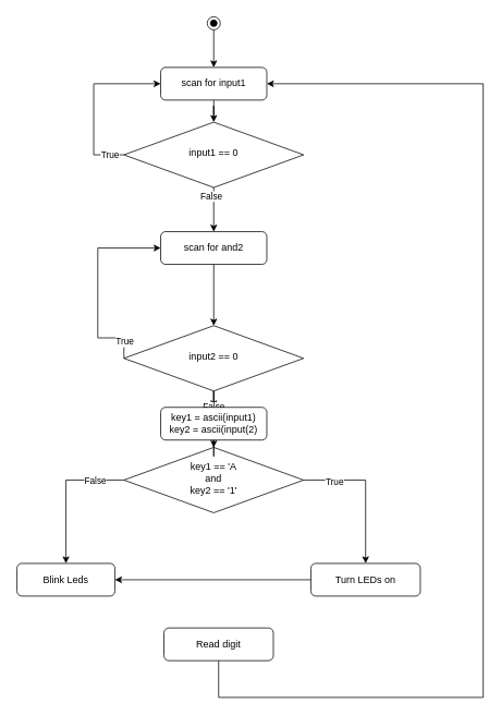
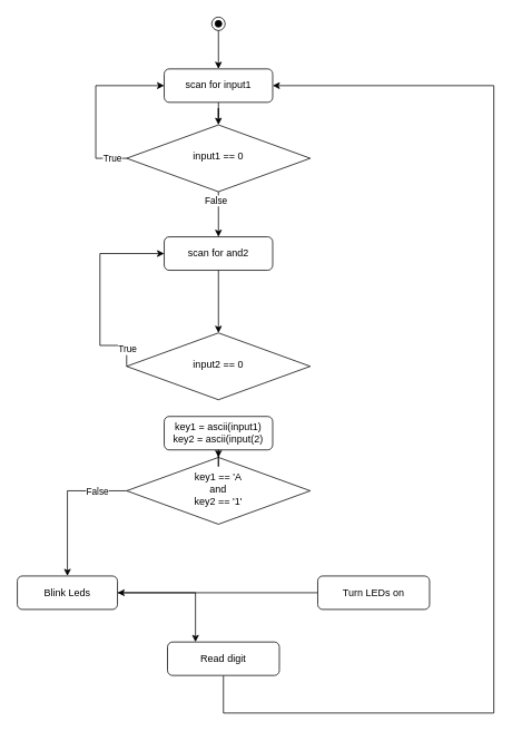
  <mxCell id="0" />
  <mxCell id="1" parent="0" />
  <mxCell id="2" style="edgeStyle=orthogonalEdgeStyle;rounded=0;orthogonalLoop=1;jettySize=auto;html=1;entryX=0.5;entryY=0;entryDx=0;entryDy=0;exitX=0.5;exitY=1;exitDx=0;exitDy=0;" parent="1" source="17" target="11" edge="1"><mxGeometry relative="1" as="geometry"><mxPoint x="261" y="36" as="sourcePoint" /></mxGeometry></mxCell>
  <mxCell id="3" style="edgeStyle=orthogonalEdgeStyle;rounded=0;orthogonalLoop=1;jettySize=auto;html=1;entryX=0.5;entryY=0;entryDx=0;entryDy=0;" parent="1" source="7" target="9" edge="1"><mxGeometry relative="1" as="geometry" /></mxCell>
  <mxCell id="4" value="False" style="edgeLabel;html=1;align=center;verticalAlign=middle;resizable=0;points=[];" vertex="1" connectable="0" parent="3"><mxGeometry x="-0.594" relative="1" as="geometry"><mxPoint x="-1" as="offset" /></mxGeometry></mxCell>
- <mxCell id="5" style="edgeStyle=orthogonalEdgeStyle;rounded=0;orthogonalLoop=1;jettySize=auto;html=1;" parent="1" source="7" target="13" edge="1"><mxGeometry relative="1" as="geometry" /></mxCell>
- <mxCell id="6" value="True" style="edgeLabel;html=1;align=center;verticalAlign=middle;resizable=0;points=[];" vertex="1" connectable="0" parent="5"><mxGeometry x="-0.569" y="-2" relative="1" as="geometry"><mxPoint x="-1" as="offset" /></mxGeometry></mxCell>
  <mxCell id="7" value="key1 == 'A&lt;br&gt;and&lt;br&gt;key2 == '1'" style="rhombus;whiteSpace=wrap;html=1;shadow=0;fontFamily=Helvetica;fontSize=12;align=center;strokeWidth=1;spacing=6;spacingTop=-4;" parent="1" vertex="1"><mxGeometry x="151" y="547" width="220" height="80" as="geometry" /></mxCell>
+ <mxCell id="8" style="edgeStyle=orthogonalEdgeStyle;rounded=0;orthogonalLoop=1;jettySize=auto;html=1;entryX=0.25;entryY=0;entryDx=0;entryDy=0;" parent="1" source="9" target="15" edge="1"><mxGeometry relative="1" as="geometry" /></mxCell>
  <mxCell id="9" value="Blink Leds" style="rounded=1;whiteSpace=wrap;html=1;fontSize=12;glass=0;strokeWidth=1;shadow=0;" parent="1" vertex="1"><mxGeometry x="20" y="689" width="120" height="40" as="geometry" /></mxCell>
  <mxCell id="10" style="edgeStyle=orthogonalEdgeStyle;rounded=0;orthogonalLoop=1;jettySize=auto;html=1;" edge="1" parent="1" source="11" target="23"><mxGeometry relative="1" as="geometry" /></mxCell>
  <mxCell id="11" value="scan for input1" style="rounded=1;whiteSpace=wrap;html=1;" parent="1" vertex="1"><mxGeometry x="196" y="82" width="130" height="40" as="geometry" /></mxCell>
  <mxCell id="12" style="edgeStyle=orthogonalEdgeStyle;rounded=0;orthogonalLoop=1;jettySize=auto;html=1;" parent="1" source="13" target="9" edge="1"><mxGeometry relative="1" as="geometry" /></mxCell>
  <mxCell id="13" value="Turn LEDs on" style="rounded=1;whiteSpace=wrap;html=1;fontSize=12;glass=0;strokeWidth=1;shadow=0;" parent="1" vertex="1"><mxGeometry x="380" y="689" width="134" height="40" as="geometry" /></mxCell>
  <mxCell id="14" style="edgeStyle=orthogonalEdgeStyle;rounded=0;orthogonalLoop=1;jettySize=auto;html=1;exitX=0.5;exitY=1;exitDx=0;exitDy=0;entryX=1;entryY=0.5;entryDx=0;entryDy=0;" edge="1" parent="1" source="15" target="11"><mxGeometry relative="1" as="geometry"><Array as="points"><mxPoint x="267" y="853" /><mxPoint x="591" y="853" /><mxPoint x="591" y="102" /></Array></mxGeometry></mxCell>
  <mxCell id="15" value="Read digit" style="rounded=1;whiteSpace=wrap;html=1;fontSize=12;glass=0;strokeWidth=1;shadow=0;" parent="1" vertex="1"><mxGeometry x="200" y="768" width="134" height="40" as="geometry" /></mxCell>
  <mxCell id="16" value="" style="group" parent="1" vertex="1" connectable="0"><mxGeometry x="253" y="20" width="16" height="16" as="geometry" /></mxCell>
  <mxCell id="17" value="" style="ellipse;whiteSpace=wrap;html=1;aspect=fixed;" parent="16" vertex="1"><mxGeometry width="16" height="16" as="geometry" /></mxCell>
  <mxCell id="18" value="" style="ellipse;whiteSpace=wrap;html=1;aspect=fixed;fillColor=#000000;" parent="16" vertex="1"><mxGeometry x="4" y="4" width="8" height="8" as="geometry" /></mxCell>
  <mxCell id="19" style="edgeStyle=orthogonalEdgeStyle;rounded=0;orthogonalLoop=1;jettySize=auto;html=1;exitX=0;exitY=0.5;exitDx=0;exitDy=0;entryX=0;entryY=0.5;entryDx=0;entryDy=0;" edge="1" parent="1" source="23" target="11"><mxGeometry relative="1" as="geometry"><Array as="points"><mxPoint x="114" y="189" /><mxPoint x="114" y="102" /></Array></mxGeometry></mxCell>
  <mxCell id="20" value="True" style="edgeLabel;html=1;align=center;verticalAlign=middle;resizable=0;points=[];" vertex="1" connectable="0" parent="19"><mxGeometry x="-0.821" relative="1" as="geometry"><mxPoint as="offset" /></mxGeometry></mxCell>
  <mxCell id="21" style="edgeStyle=orthogonalEdgeStyle;rounded=0;orthogonalLoop=1;jettySize=auto;html=1;" edge="1" parent="1" source="23" target="25"><mxGeometry relative="1" as="geometry" /></mxCell>
  <mxCell id="22" value="False" style="edgeLabel;html=1;align=center;verticalAlign=middle;resizable=0;points=[];" vertex="1" connectable="0" parent="21"><mxGeometry x="-0.636" y="-4" relative="1" as="geometry"><mxPoint as="offset" /></mxGeometry></mxCell>
  <mxCell id="23" value="input1 == 0" style="rhombus;whiteSpace=wrap;html=1;shadow=0;fontFamily=Helvetica;fontSize=12;align=center;strokeWidth=1;spacing=6;spacingTop=-4;" vertex="1" parent="1"><mxGeometry x="151" y="149" width="220" height="80" as="geometry" /></mxCell>
  <mxCell id="24" style="edgeStyle=orthogonalEdgeStyle;rounded=0;orthogonalLoop=1;jettySize=auto;html=1;" edge="1" source="25" target="30" parent="1"><mxGeometry relative="1" as="geometry" /></mxCell>
  <mxCell id="25" value="scan for and2" style="rounded=1;whiteSpace=wrap;html=1;" vertex="1" parent="1"><mxGeometry x="196" y="283" width="130" height="40" as="geometry" /></mxCell>
  <mxCell id="26" style="edgeStyle=orthogonalEdgeStyle;rounded=0;orthogonalLoop=1;jettySize=auto;html=1;exitX=0;exitY=0.5;exitDx=0;exitDy=0;entryX=0;entryY=0.5;entryDx=0;entryDy=0;" edge="1" source="30" target="25" parent="1"><mxGeometry relative="1" as="geometry"><Array as="points"><mxPoint x="119" y="413" /><mxPoint x="119" y="303" /></Array></mxGeometry></mxCell>
  <mxCell id="27" value="True" style="edgeLabel;html=1;align=center;verticalAlign=middle;resizable=0;points=[];" vertex="1" connectable="0" parent="26"><mxGeometry x="-0.83" relative="1" as="geometry"><mxPoint as="offset" /></mxGeometry></mxCell>
- <mxCell id="28" style="edgeStyle=orthogonalEdgeStyle;rounded=0;orthogonalLoop=1;jettySize=auto;html=1;entryX=0.5;entryY=0;entryDx=0;entryDy=0;" edge="1" parent="1" source="30" target="32"><mxGeometry relative="1" as="geometry" /></mxCell>
- <mxCell id="29" value="False" style="edgeLabel;html=1;align=center;verticalAlign=middle;resizable=0;points=[];" vertex="1" connectable="0" parent="28"><mxGeometry x="-0.367" y="-1" relative="1" as="geometry"><mxPoint as="offset" /></mxGeometry></mxCell>
  <mxCell id="30" value="input2 == 0" style="rhombus;whiteSpace=wrap;html=1;shadow=0;fontFamily=Helvetica;fontSize=12;align=center;strokeWidth=1;spacing=6;spacingTop=-4;" vertex="1" parent="1"><mxGeometry x="151" y="398" width="220" height="80" as="geometry" /></mxCell>
  <mxCell id="31" style="edgeStyle=orthogonalEdgeStyle;rounded=0;orthogonalLoop=1;jettySize=auto;html=1;entryX=0.5;entryY=0;entryDx=0;entryDy=0;" edge="1" parent="1" source="32" target="7"><mxGeometry relative="1" as="geometry" /></mxCell>
  <mxCell id="32" value="key1 = ascii(input1)&lt;br&gt;key2 = ascii(input(2)" style="rounded=1;whiteSpace=wrap;html=1;" vertex="1" parent="1"><mxGeometry x="196" y="498" width="130" height="40" as="geometry" /></mxCell>
